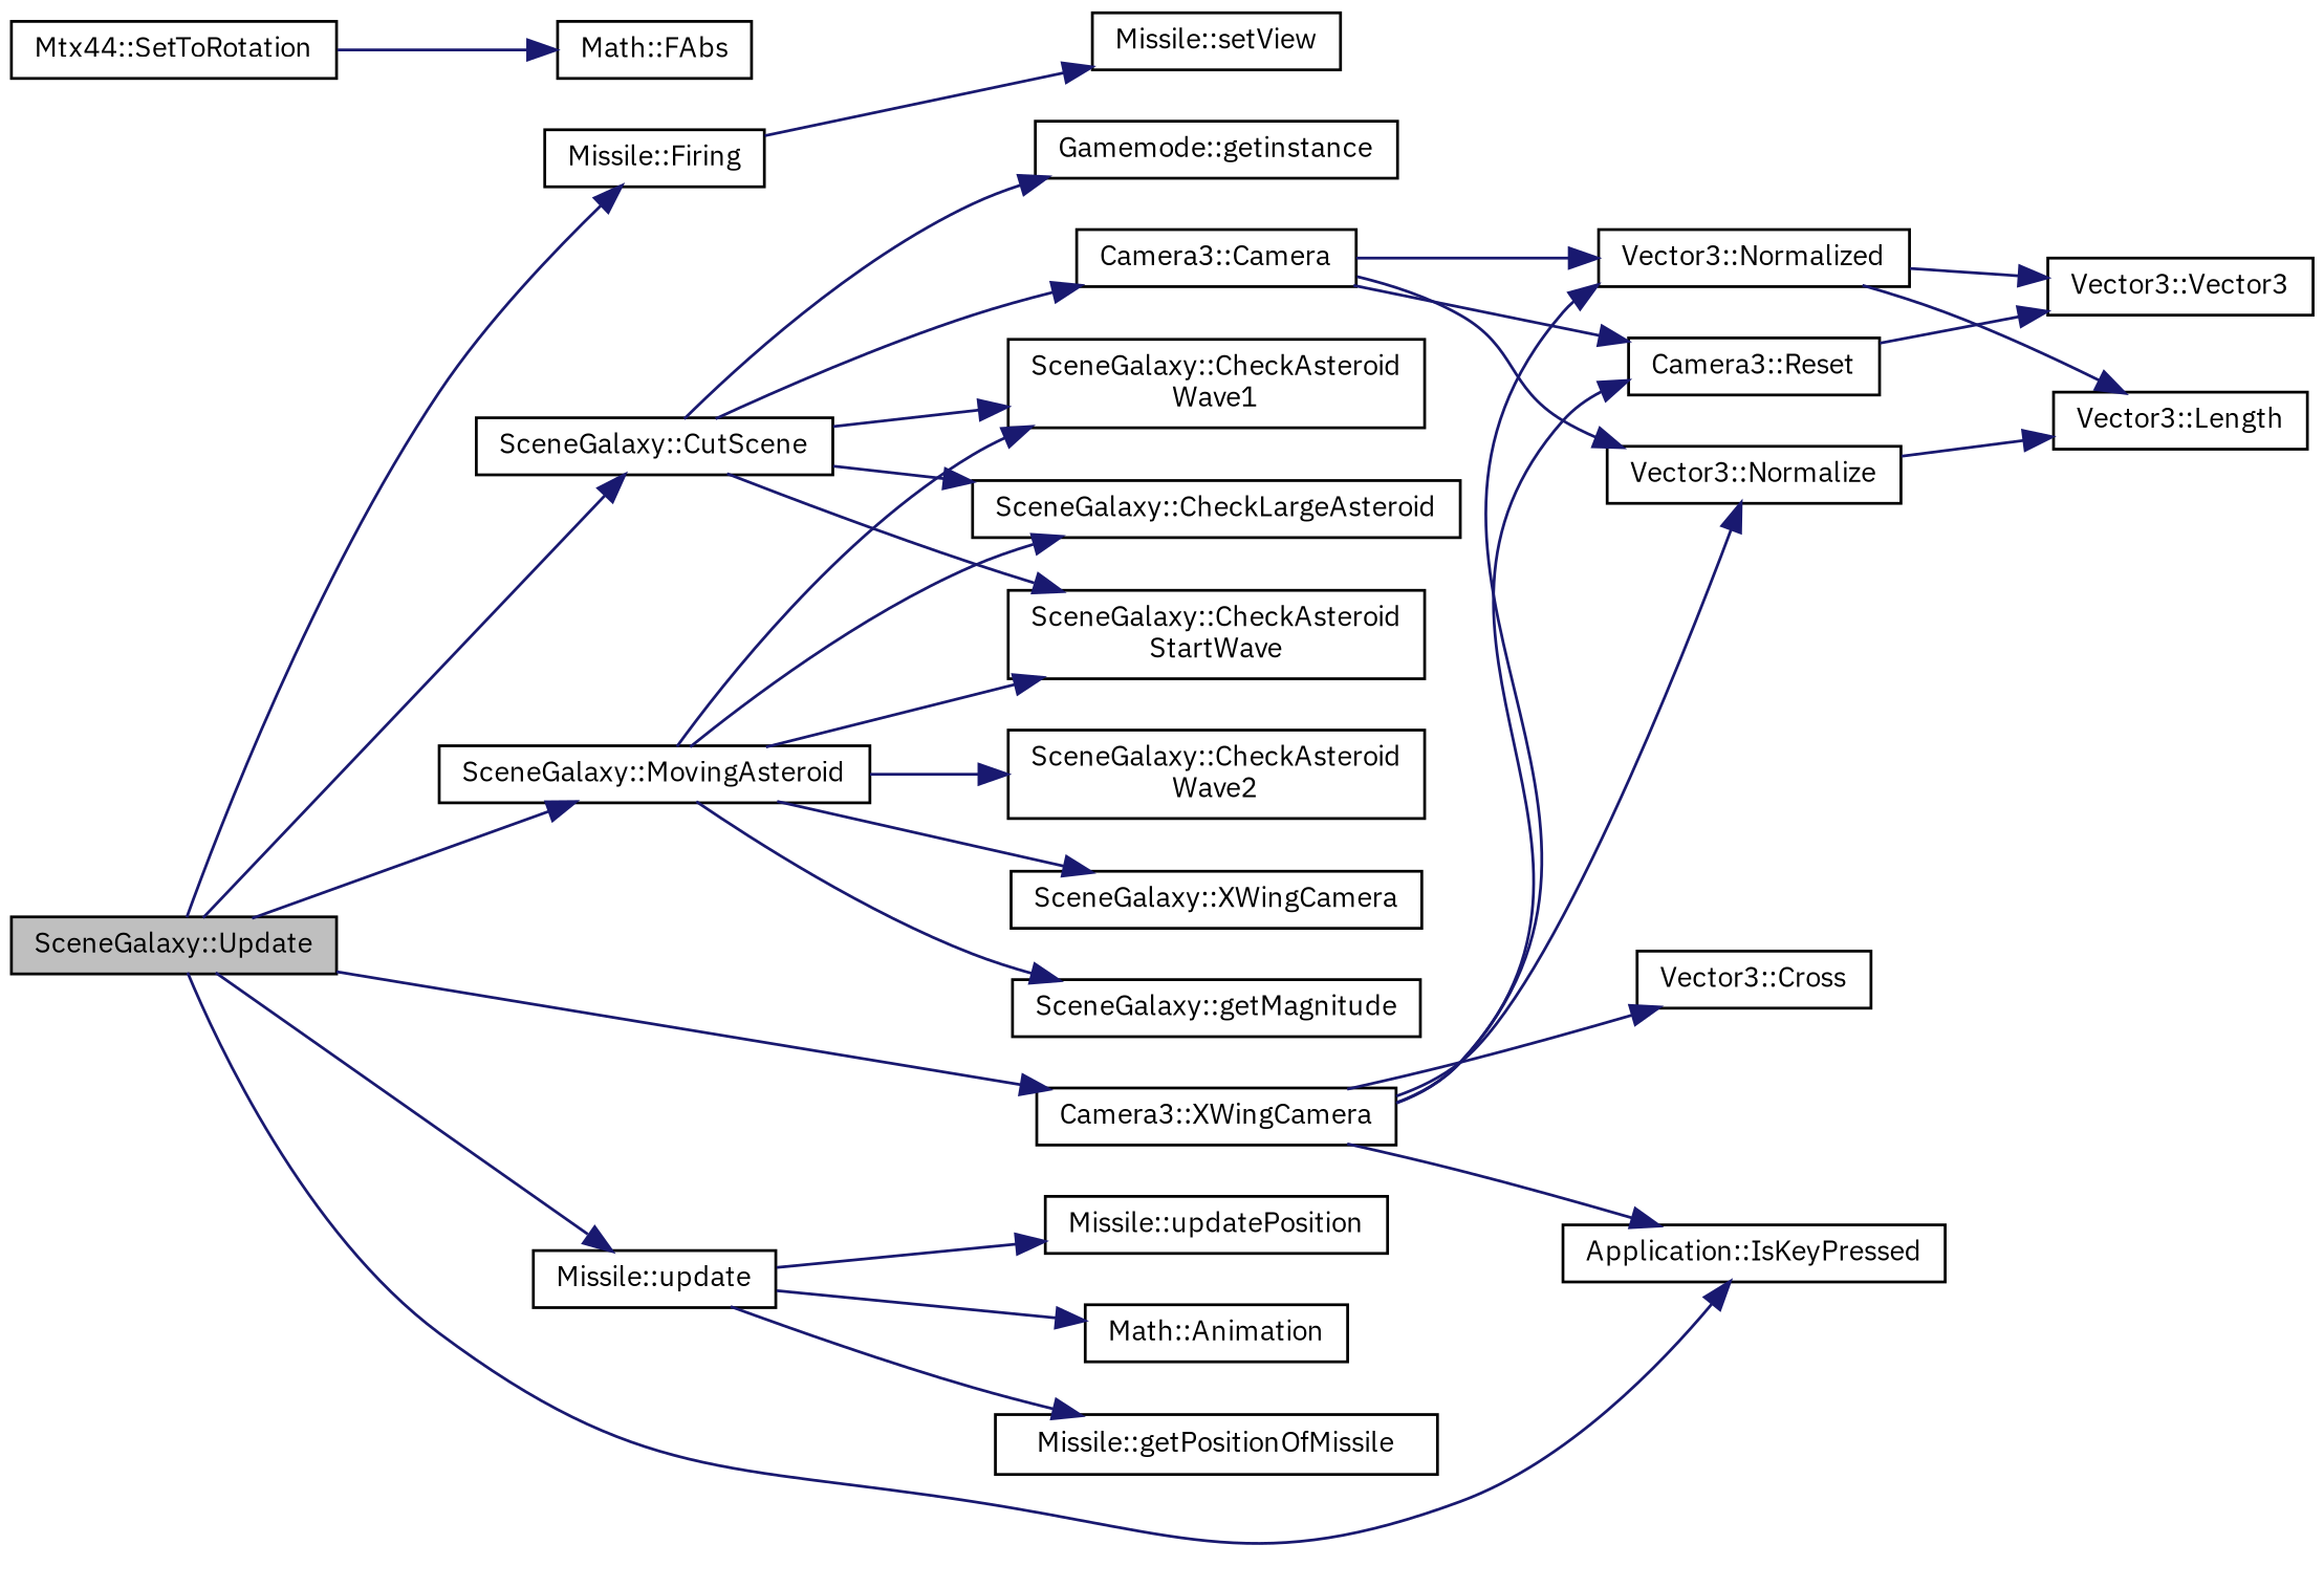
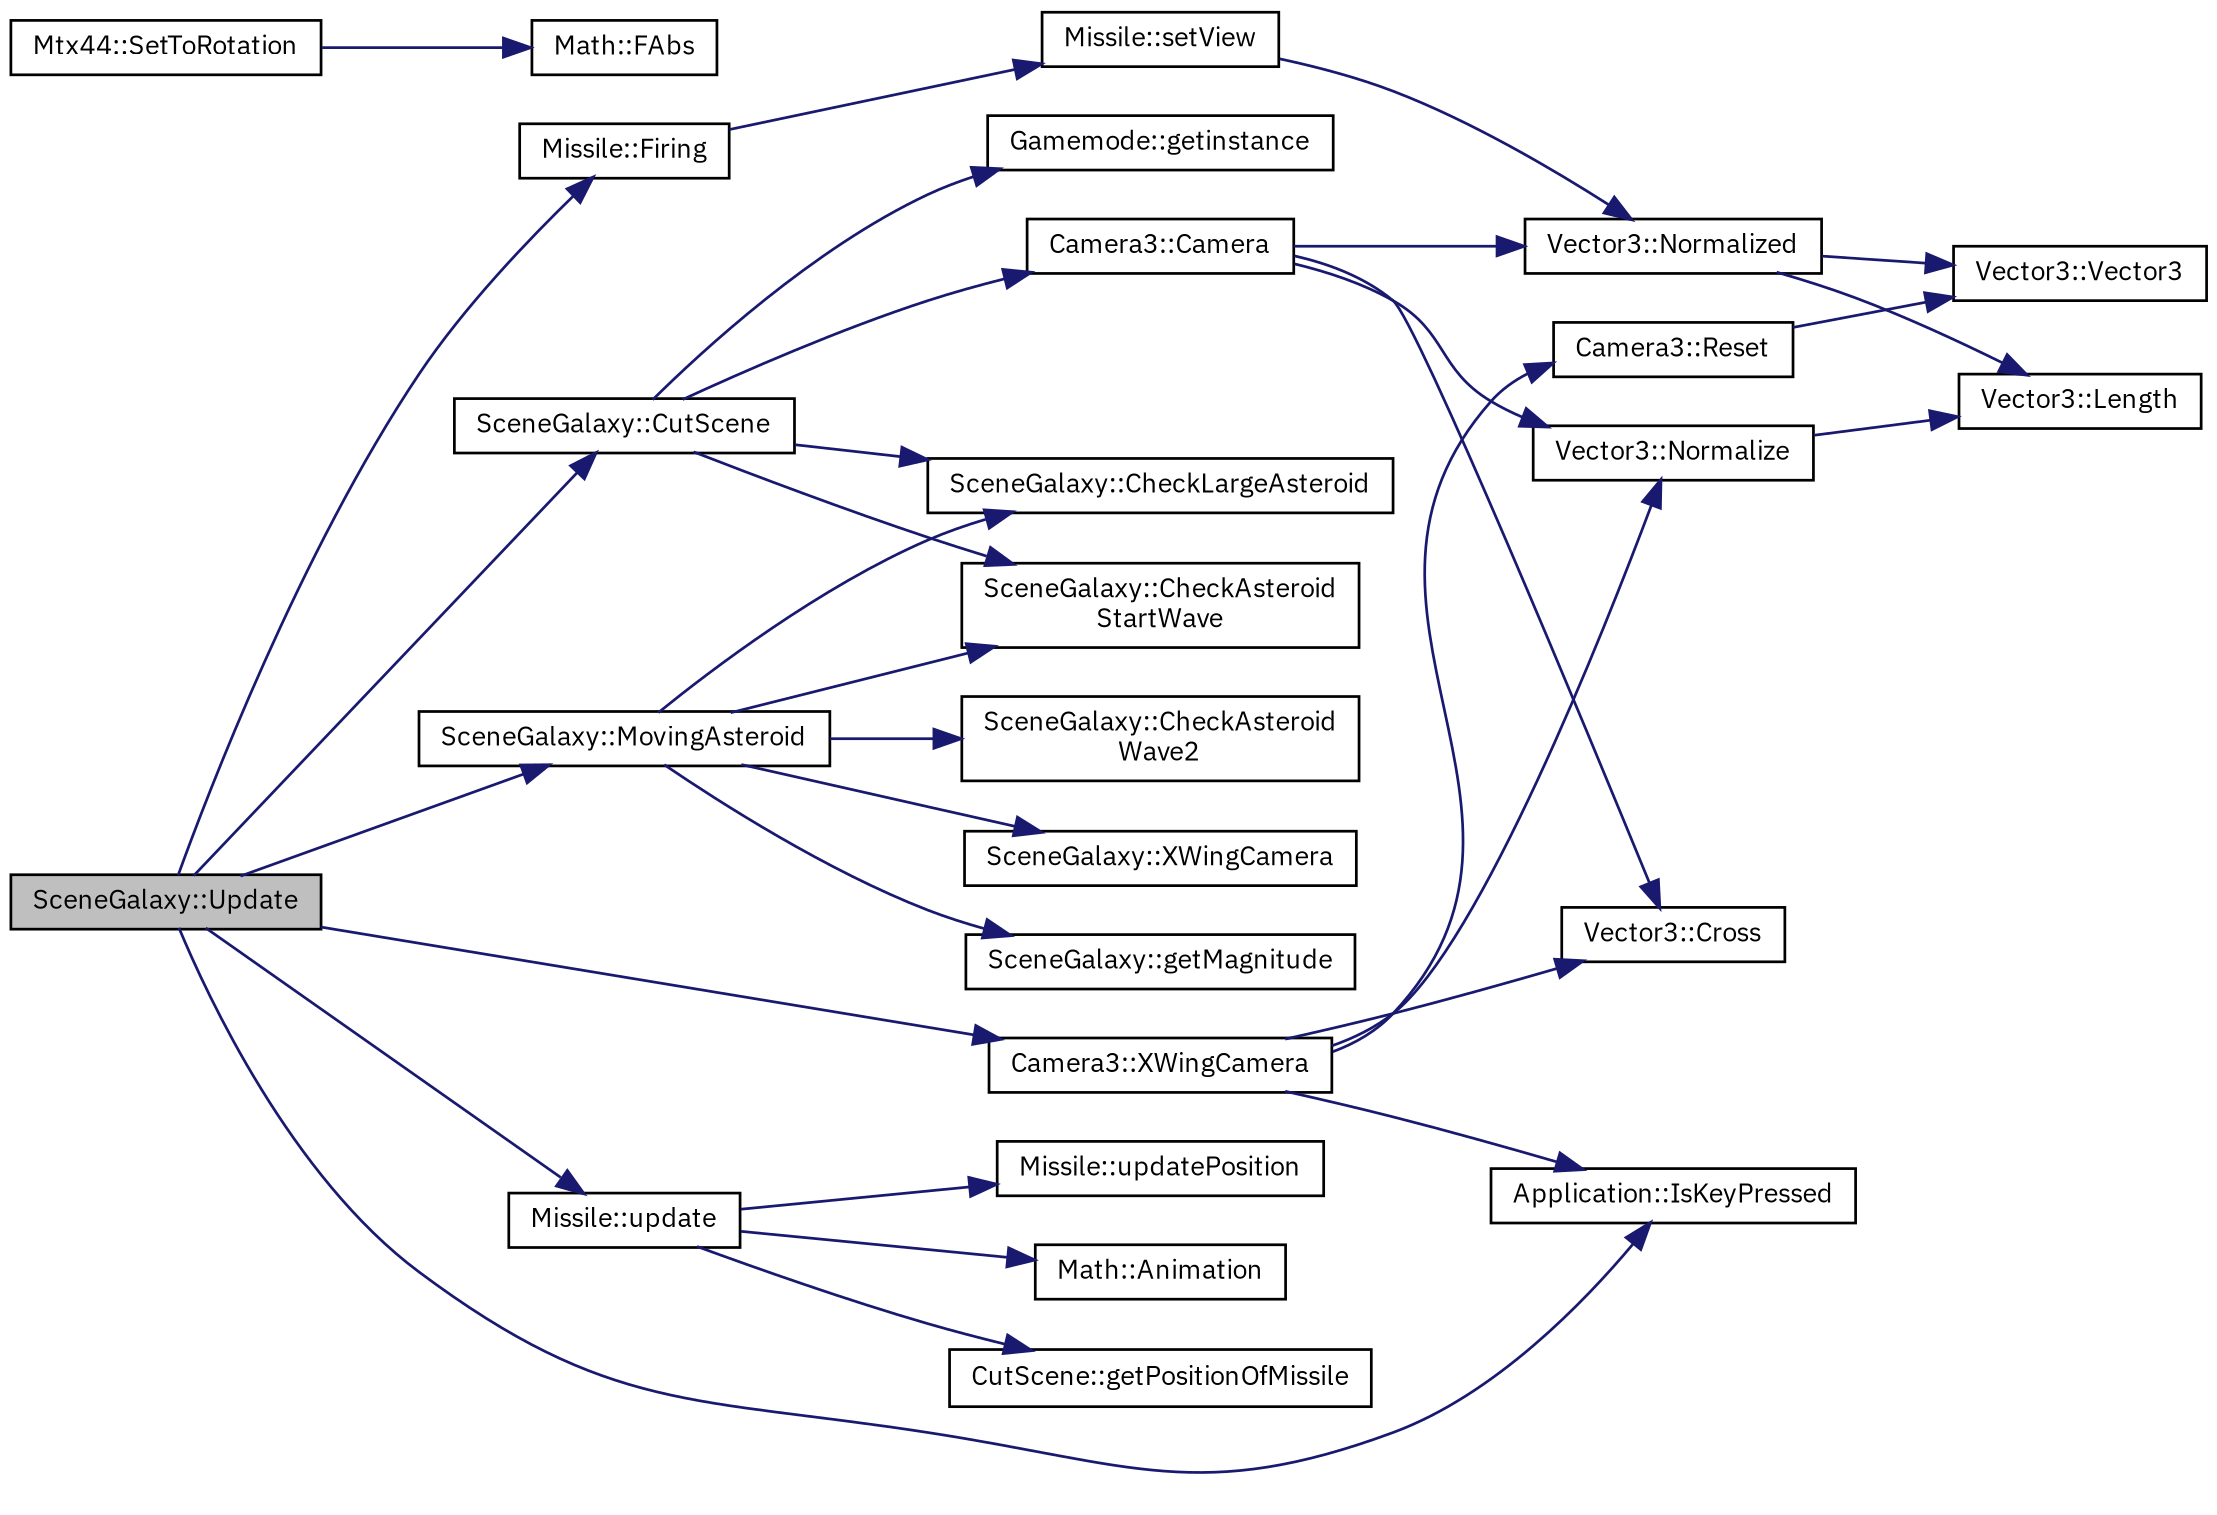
  digraph {
    fontname="IBM Plex Sans"
    rankdir=LR
    node [color=black fontname="IBM Plex Sans" fontsize=10 shape=record]
    edge [color=midnightblue fontname="IBM Plex Sans" fontsize=10 labelfontname=Helvetica labelfontsize=10 style=solid]
    n1 [fillcolor=grey75 fontcolor=black height=0.2 label="SceneGalaxy::Update" style=filled width=0.4]
    n2 [height=0.2 label="SceneGalaxy::CutScene" width=0.4]
    n3 [height=0.2 label="Missile::Firing" width=0.4]
    n4 [height=0.2 label="Application::IsKeyPressed" width=0.4]
    n5 [height=0.2 label="SceneGalaxy::MovingAsteroid" width=0.4]
    n6 [height=0.2 label="Missile::update" width=0.4]
    n7 [height=0.2 label="Camera3::XWingCamera" width=0.4]
    n8 [height=0.2 label="SceneGalaxy::CheckAsteroid\lStartWave" width=0.4]
-   n9 [height=0.2 label="SceneGalaxy::CheckAsteroid\lWave1" width=0.4]
    n10 [height=0.2 label="SceneGalaxy::CheckLargeAsteroid" width=0.4]
    n11 [height=0.2 label="Gamemode::getinstance" width=0.4]
    n12 [height=0.2 label="Camera3::Camera" width=0.4]
    n13 [height=0.2 label="Missile::setView" width=0.4]
    n14 [height=0.2 label="SceneGalaxy::CheckAsteroid\lWave2" width=0.4]
    n15 [height=0.2 label="SceneGalaxy::XWingCamera" width=0.4]
    n16 [height=0.2 label="SceneGalaxy::getMagnitude" width=0.4]
    n17 [height=0.2 label="Missile::updatePosition" width=0.4]
    n18 [height=0.2 label="Math::Animation" width=0.4]
-   n19 [height=0.2 label="Missile::getPositionOfMissile" width=0.4]
+   n19 [height=0.2 label="CutScene::getPositionOfMissile" width=0.4]
    n20 [height=0.2 label="Vector3::Cross" width=0.4]
    n21 [height=0.2 label="Vector3::Normalize" width=0.4]
    n22 [height=0.2 label="Vector3::Normalized" width=0.4]
    n23 [height=0.2 label="Camera3::Reset" width=0.4]
    n24 [height=0.2 label="Vector3::Length" width=0.4]
    n25 [height=0.2 label="Vector3::Vector3" width=0.4]
    n26 [height=0.2 label="Mtx44::SetToRotation" width=0.4]
    n27 [height=0.2 label="Math::FAbs" width=0.4]
    n1 -> n2
    n1 -> n3
    n1 -> n4
    n1 -> n5
    n1 -> n6
    n1 -> n7
    n2 -> n8
-   n2 -> n9
    n2 -> n10
    n2 -> n11
    n2 -> n12
    n3 -> n13
    n5 -> n8
-   n5 -> n9
    n5 -> n10
    n5 -> n14
    n5 -> n15
    n5 -> n16
    n6 -> n17
    n6 -> n18
    n6 -> n19
    n7 -> n4
    n7 -> n20
    n7 -> n21
-   n7 -> n22
+   n13 -> n22
    n7 -> n23
-   n12 -> n23
+   n12 -> n20
    n12 -> n21
    n12 -> n22
    n21 -> n24
    n22 -> n24
    n22 -> n25
    n23 -> n25
    n26 -> n27
  }
